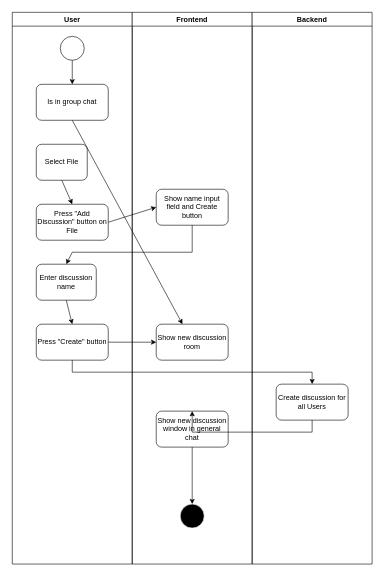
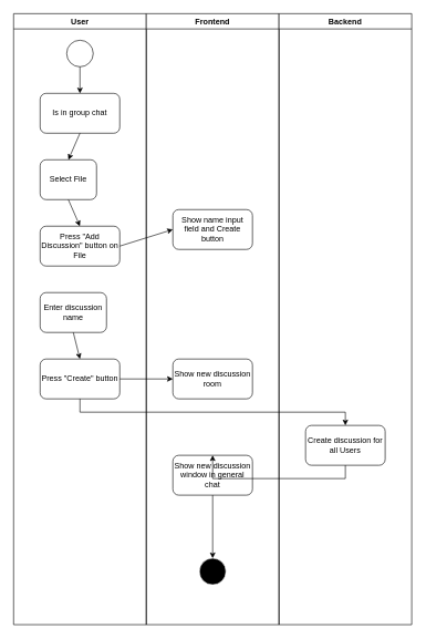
  <mxCell id="0" />
  <mxCell id="1" parent="0" />
  <mxCell id="2" value="User" style="swimlane;" vertex="1" parent="1"><mxGeometry x="20" y="20" width="200" height="920" as="geometry" /></mxCell>
  <mxCell id="3" value="" style="ellipse;whiteSpace=wrap;html=1;aspect=fixed;" vertex="1" parent="2"><mxGeometry x="80" y="40" width="40" height="40" as="geometry" /></mxCell>
  <mxCell id="4" value="Is in group chat" style="rounded=1;whiteSpace=wrap;html=1;" vertex="1" parent="2"><mxGeometry x="40" y="120" width="120" height="60" as="geometry" /></mxCell>
  <mxCell id="5" value="" style="endArrow=classic;html=1;rounded=0;exitX=0.5;exitY=1;exitDx=0;exitDy=0;entryX=0.5;entryY=0;entryDx=0;entryDy=0;" edge="1" parent="2" source="3" target="4"><mxGeometry width="50" height="50" relative="1" as="geometry"><mxPoint x="240" y="190" as="sourcePoint" /><mxPoint x="290" y="140" as="targetPoint" /></mxGeometry></mxCell>
  <mxCell id="6" value="Select File" style="rounded=1;whiteSpace=wrap;html=1;" vertex="1" parent="2"><mxGeometry x="40" y="220" width="85" height="60" as="geometry" /></mxCell>
- <mxCell id="7" value="" style="endArrow=classic;html=1;rounded=0;exitX=0.5;exitY=1;exitDx=0;exitDy=0;" edge="1" parent="2" source="4" target="15"><mxGeometry width="50" height="50" relative="1" as="geometry"><mxPoint x="240" y="250" as="sourcePoint" /><mxPoint x="290" y="200" as="targetPoint" /></mxGeometry></mxCell>
+ <mxCell id="7" value="" style="endArrow=classic;html=1;rounded=0;exitX=0.5;exitY=1;exitDx=0;exitDy=0;entryX=0.5;entryY=0;entryDx=0;entryDy=0;" edge="1" parent="2" source="4" target="6"><mxGeometry width="50" height="50" relative="1" as="geometry"><mxPoint x="240" y="250" as="sourcePoint" /><mxPoint x="290" y="200" as="targetPoint" /></mxGeometry></mxCell>
  <mxCell id="8" value="Press &quot;Add Discussion&quot; button on File" style="rounded=1;whiteSpace=wrap;html=1;" vertex="1" parent="2"><mxGeometry x="40" y="320" width="120" height="60" as="geometry" /></mxCell>
  <mxCell id="9" value="" style="endArrow=classic;html=1;rounded=0;exitX=0.5;exitY=1;exitDx=0;exitDy=0;entryX=0.5;entryY=0;entryDx=0;entryDy=0;" edge="1" parent="2" source="6" target="8"><mxGeometry width="50" height="50" relative="1" as="geometry"><mxPoint x="240" y="380" as="sourcePoint" /><mxPoint x="290" y="330" as="targetPoint" /></mxGeometry></mxCell>
  <mxCell id="10" value="Enter discussion name" style="rounded=1;whiteSpace=wrap;html=1;" vertex="1" parent="2"><mxGeometry x="40" y="420" width="100" height="60" as="geometry" /></mxCell>
  <mxCell id="11" value="Press &quot;Create&quot; button" style="rounded=1;whiteSpace=wrap;html=1;" vertex="1" parent="2"><mxGeometry x="40" y="520" width="120" height="60" as="geometry" /></mxCell>
  <mxCell id="12" value="" style="endArrow=classic;html=1;rounded=0;exitX=0.5;exitY=1;exitDx=0;exitDy=0;entryX=0.5;entryY=0;entryDx=0;entryDy=0;" edge="1" parent="2" source="10" target="11"><mxGeometry width="50" height="50" relative="1" as="geometry"><mxPoint x="220" y="450" as="sourcePoint" /><mxPoint x="270" y="400" as="targetPoint" /></mxGeometry></mxCell>
  <mxCell id="13" value="Frontend" style="swimlane;" vertex="1" parent="1"><mxGeometry x="220" y="20" width="200" height="920" as="geometry" /></mxCell>
  <mxCell id="14" value="Show name input field and Create button" style="rounded=1;whiteSpace=wrap;html=1;" vertex="1" parent="13"><mxGeometry x="40" y="295" width="120" height="60" as="geometry" /></mxCell>
  <mxCell id="15" value="Show new discussion room" style="rounded=1;whiteSpace=wrap;html=1;" vertex="1" parent="13"><mxGeometry x="40" y="520" width="120" height="60" as="geometry" /></mxCell>
  <mxCell id="16" value="Show new discussion window in general chat" style="rounded=1;whiteSpace=wrap;html=1;" vertex="1" parent="13"><mxGeometry x="40" y="665" width="120" height="60" as="geometry" /></mxCell>
  <mxCell id="17" value="" style="ellipse;whiteSpace=wrap;html=1;aspect=fixed;fillColor=#000000;gradientColor=none;strokeColor=#FFFFFF;shadow=0;sketch=0;strokeWidth=1;perimeterSpacing=0;" vertex="1" parent="13"><mxGeometry x="80" y="820" width="40" height="40" as="geometry" /></mxCell>
  <mxCell id="18" value="" style="endArrow=classic;html=1;rounded=0;exitX=0.5;exitY=1;exitDx=0;exitDy=0;entryX=0.5;entryY=0;entryDx=0;entryDy=0;" edge="1" parent="13" source="16" target="17"><mxGeometry width="50" height="50" relative="1" as="geometry"><mxPoint x="60" y="860" as="sourcePoint" /><mxPoint x="110" y="810" as="targetPoint" /></mxGeometry></mxCell>
  <mxCell id="19" value="Backend" style="swimlane;" vertex="1" parent="1"><mxGeometry x="420" y="20" width="200" height="920" as="geometry" /></mxCell>
  <mxCell id="20" value="Create discussion for all Users" style="rounded=1;whiteSpace=wrap;html=1;" vertex="1" parent="19"><mxGeometry x="40" y="620" width="120" height="60" as="geometry" /></mxCell>
  <mxCell id="21" value="" style="endArrow=classic;html=1;rounded=0;exitX=1;exitY=0.5;exitDx=0;exitDy=0;entryX=0;entryY=0.5;entryDx=0;entryDy=0;" edge="1" parent="1" source="8" target="14"><mxGeometry width="50" height="50" relative="1" as="geometry"><mxPoint x="240" y="470" as="sourcePoint" /><mxPoint x="290" y="420" as="targetPoint" /></mxGeometry></mxCell>
- <mxCell id="22" value="" style="endArrow=classic;html=1;rounded=0;exitX=0.5;exitY=1;exitDx=0;exitDy=0;entryX=0.5;entryY=0;entryDx=0;entryDy=0;" edge="1" parent="1" source="14" target="10"><mxGeometry width="50" height="50" relative="1" as="geometry"><mxPoint x="240" y="550" as="sourcePoint" /><mxPoint x="290" y="500" as="targetPoint" /><Array as="points"><mxPoint x="320" y="420" /><mxPoint x="120" y="420" /></Array></mxGeometry></mxCell>
  <mxCell id="23" value="" style="endArrow=classic;html=1;rounded=0;exitX=1;exitY=0.5;exitDx=0;exitDy=0;entryX=0;entryY=0.5;entryDx=0;entryDy=0;" edge="1" parent="1" source="11" target="15"><mxGeometry width="50" height="50" relative="1" as="geometry"><mxPoint x="240" y="730" as="sourcePoint" /><mxPoint x="290" y="680" as="targetPoint" /></mxGeometry></mxCell>
  <mxCell id="24" value="" style="endArrow=classic;html=1;rounded=0;exitX=0.5;exitY=1;exitDx=0;exitDy=0;entryX=0.5;entryY=0;entryDx=0;entryDy=0;" edge="1" parent="1" source="11" target="20"><mxGeometry width="50" height="50" relative="1" as="geometry"><mxPoint x="310" y="640" as="sourcePoint" /><mxPoint x="360" y="590" as="targetPoint" /><Array as="points"><mxPoint x="120" y="620" /><mxPoint x="520" y="620" /></Array></mxGeometry></mxCell>
  <mxCell id="25" value="" style="endArrow=classic;html=1;rounded=0;exitX=0.5;exitY=1;exitDx=0;exitDy=0;entryX=0.5;entryY=0;entryDx=0;entryDy=0;" edge="1" parent="1" source="20" target="16"><mxGeometry width="50" height="50" relative="1" as="geometry"><mxPoint x="310" y="720" as="sourcePoint" /><mxPoint x="360" y="670" as="targetPoint" /><Array as="points"><mxPoint x="520" y="720" /><mxPoint x="320" y="720" /></Array></mxGeometry></mxCell>
